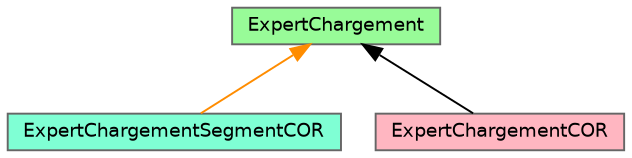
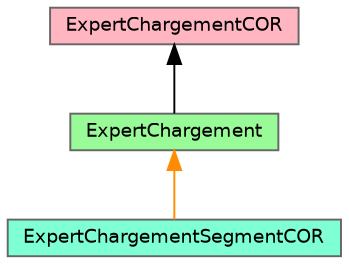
  digraph {
    node [color=gray40 fontname=Helvetica fontsize=10 shape=box style=filled]
    edge [dir=back fontname=Helvetica fontsize=10 labelfontname=Helvetica labelfontsize=10 style=solid]
    n1 [fillcolor=aquamarine fontcolor=black height=0.2 label=ExpertChargementSegmentCOR width=0.4]
    n2 [fillcolor=lightpink height=0.2 label=ExpertChargementCOR width=0.4]
    n3 [fillcolor=palegreen height=0.2 label=ExpertChargement width=0.4]
    n3 -> n1 [color=darkorange]
-   n3 -> n2 [color=black]
+   n2 -> n3 [color=black]
  }
